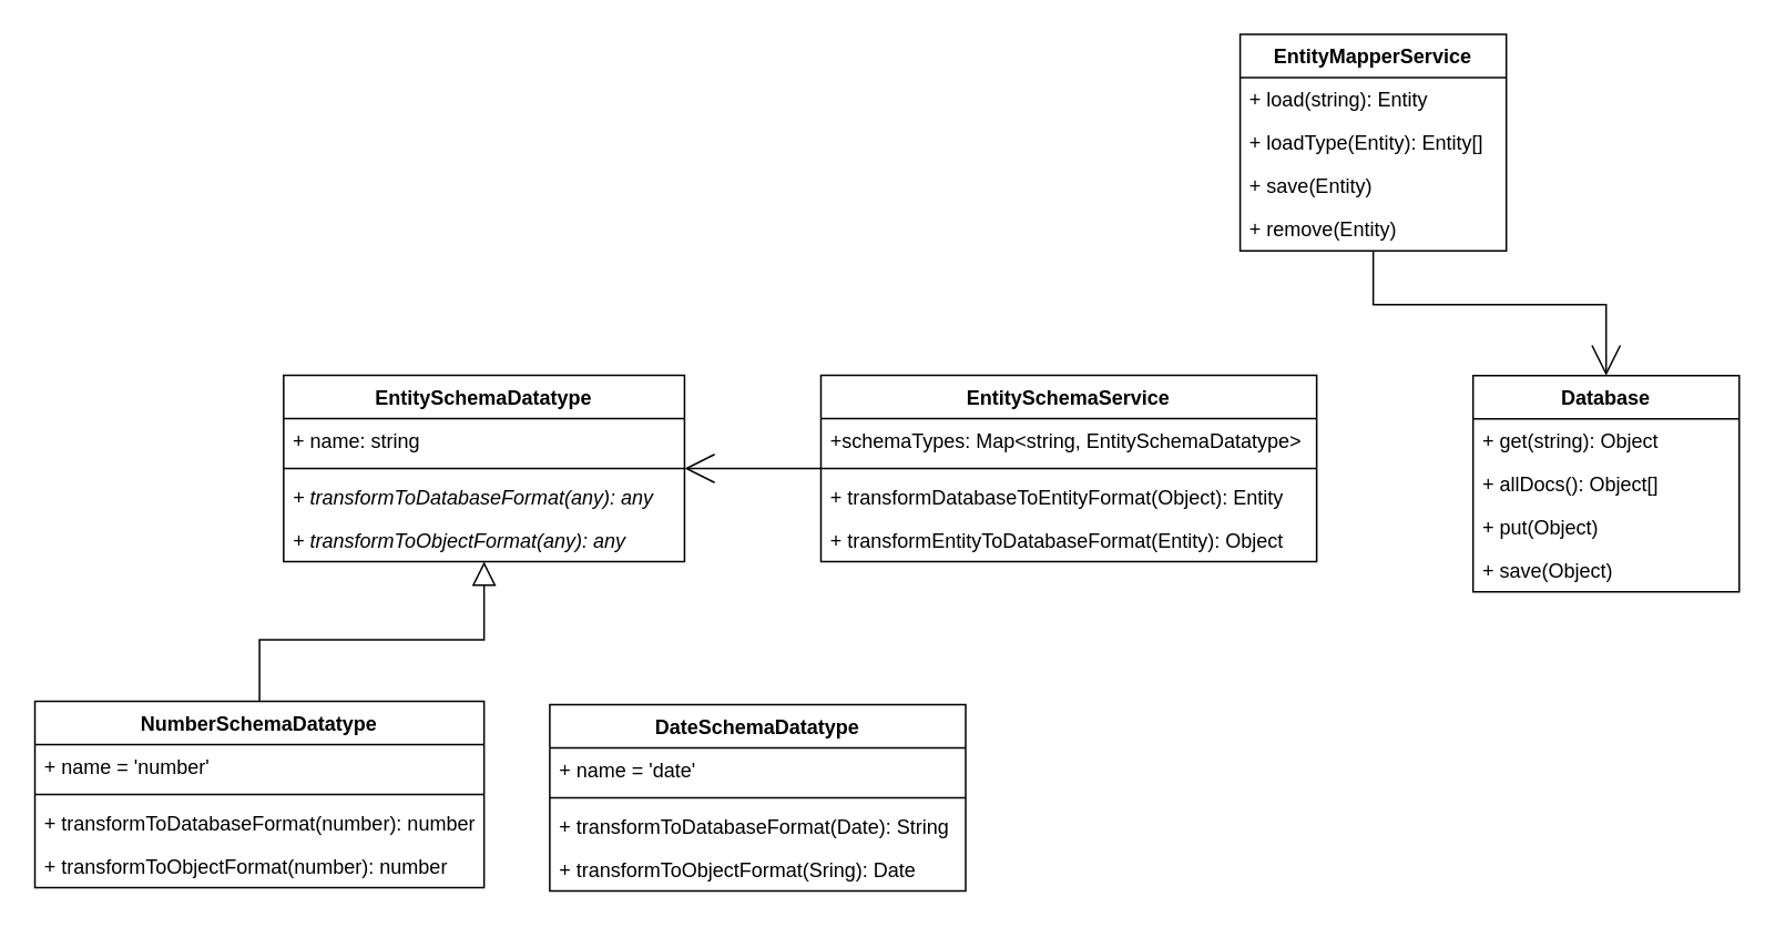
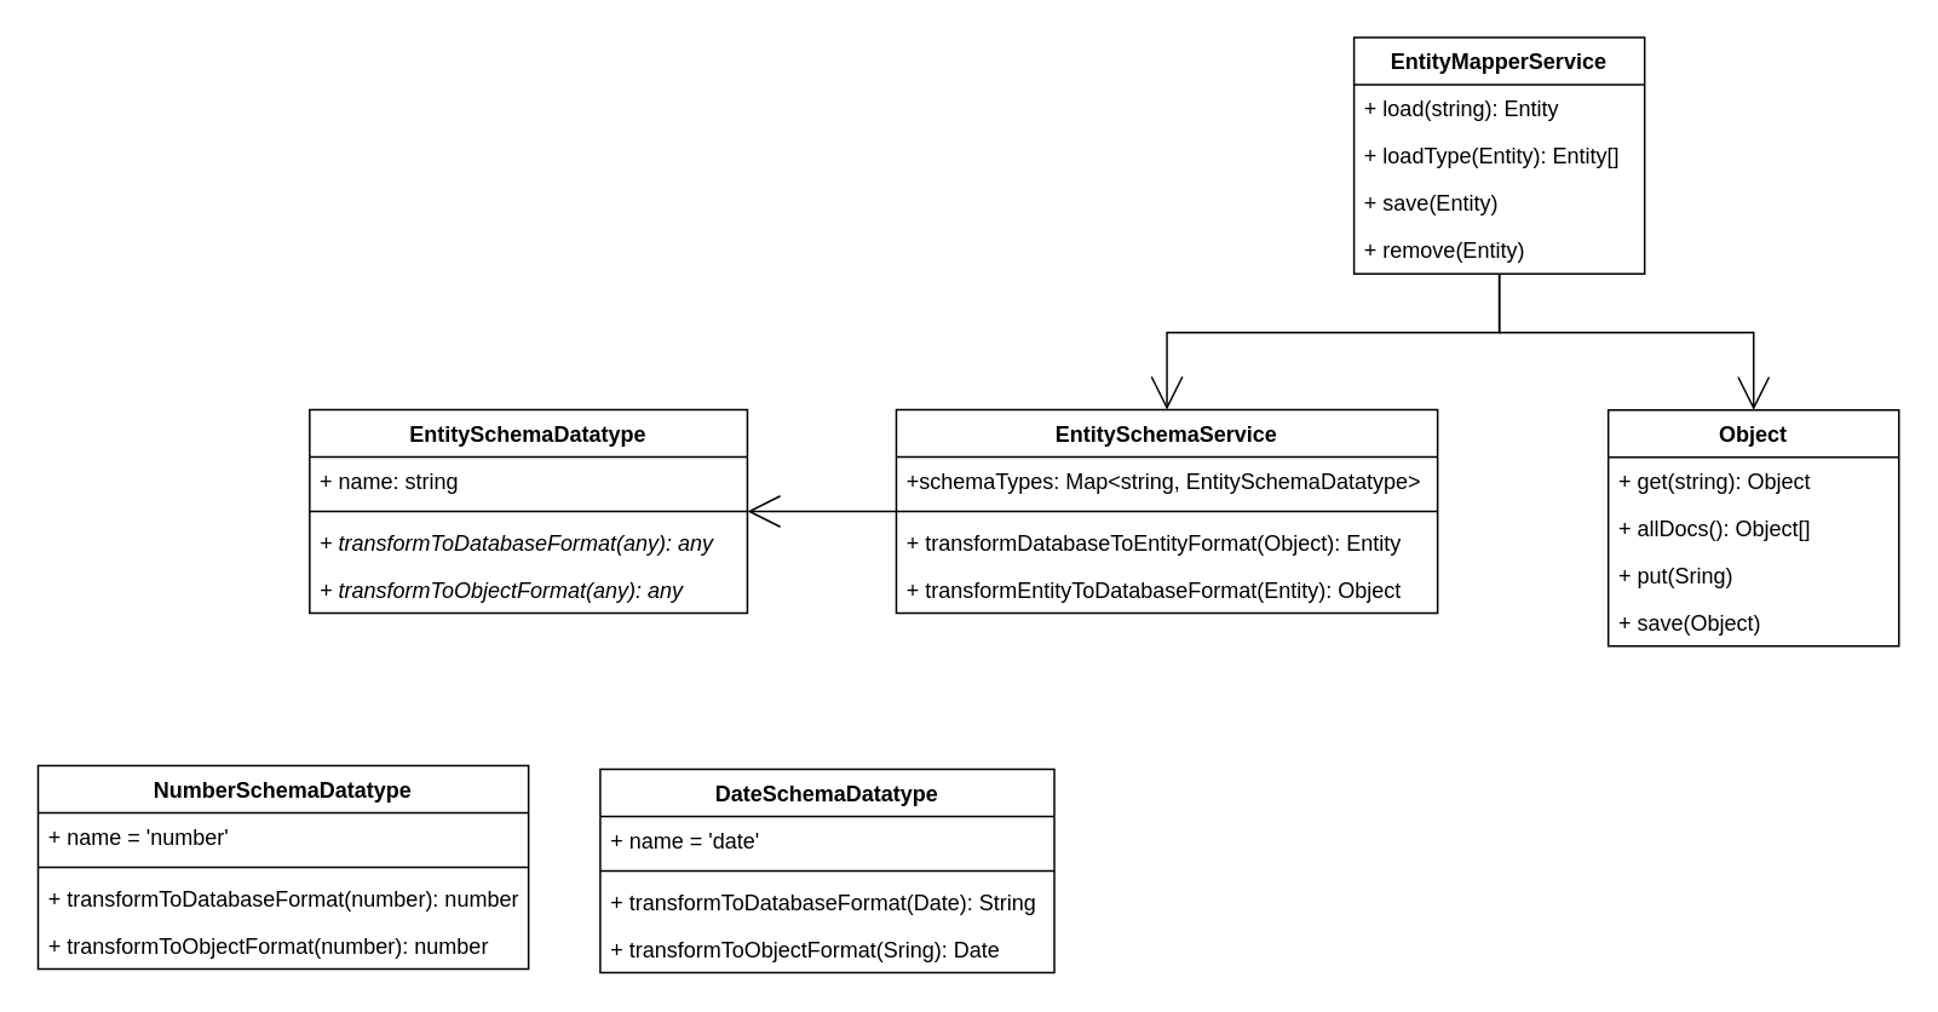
  <mxCell id="0" />
  <mxCell id="1" parent="0" />
  <mxCell id="2" style="edgeStyle=orthogonalEdgeStyle;rounded=0;orthogonalLoop=1;jettySize=auto;html=1;startArrow=none;startFill=0;startSize=23;endArrow=open;endFill=0;endSize=16;" parent="1" source="3" target="8" edge="1"><mxGeometry relative="1" as="geometry" /></mxCell>
  <mxCell id="3" value="EntitySchemaService" style="swimlane;fontStyle=1;align=center;verticalAlign=top;childLayout=stackLayout;horizontal=1;startSize=26;horizontalStack=0;resizeParent=1;resizeParentMax=0;resizeLast=0;collapsible=1;marginBottom=0;" parent="1" vertex="1"><mxGeometry x="493" y="225" width="298" height="112" as="geometry" /></mxCell>
  <mxCell id="4" value="+schemaTypes: Map&lt;string, EntitySchemaDatatype&gt;" style="text;strokeColor=none;fillColor=none;align=left;verticalAlign=top;spacingLeft=4;spacingRight=4;overflow=hidden;rotatable=0;points=[[0,0.5],[1,0.5]];portConstraint=eastwest;" parent="3" vertex="1"><mxGeometry y="26" width="298" height="26" as="geometry" /></mxCell>
  <mxCell id="5" value="" style="line;strokeWidth=1;fillColor=none;align=left;verticalAlign=middle;spacingTop=-1;spacingLeft=3;spacingRight=3;rotatable=0;labelPosition=right;points=[];portConstraint=eastwest;" parent="3" vertex="1"><mxGeometry y="52" width="298" height="8" as="geometry" /></mxCell>
  <mxCell id="6" value="+ transformDatabaseToEntityFormat(Object): Entity" style="text;strokeColor=none;fillColor=none;align=left;verticalAlign=top;spacingLeft=4;spacingRight=4;overflow=hidden;rotatable=0;points=[[0,0.5],[1,0.5]];portConstraint=eastwest;" parent="3" vertex="1"><mxGeometry y="60" width="298" height="26" as="geometry" /></mxCell>
  <mxCell id="7" value="+ transformEntityToDatabaseFormat(Entity): Object" style="text;strokeColor=none;fillColor=none;align=left;verticalAlign=top;spacingLeft=4;spacingRight=4;overflow=hidden;rotatable=0;points=[[0,0.5],[1,0.5]];portConstraint=eastwest;" parent="3" vertex="1"><mxGeometry y="86" width="298" height="26" as="geometry" /></mxCell>
  <mxCell id="8" value="EntitySchemaDatatype" style="swimlane;fontStyle=1;align=center;verticalAlign=top;childLayout=stackLayout;horizontal=1;startSize=26;horizontalStack=0;resizeParent=1;resizeParentMax=0;resizeLast=0;collapsible=1;marginBottom=0;" parent="1" vertex="1"><mxGeometry x="170" y="225" width="241" height="112" as="geometry" /></mxCell>
  <mxCell id="9" value="+ name: string" style="text;strokeColor=none;fillColor=none;align=left;verticalAlign=top;spacingLeft=4;spacingRight=4;overflow=hidden;rotatable=0;points=[[0,0.5],[1,0.5]];portConstraint=eastwest;" parent="8" vertex="1"><mxGeometry y="26" width="241" height="26" as="geometry" /></mxCell>
  <mxCell id="10" value="" style="line;strokeWidth=1;fillColor=none;align=left;verticalAlign=middle;spacingTop=-1;spacingLeft=3;spacingRight=3;rotatable=0;labelPosition=right;points=[];portConstraint=eastwest;" parent="8" vertex="1"><mxGeometry y="52" width="241" height="8" as="geometry" /></mxCell>
  <mxCell id="11" value="+ transformToDatabaseFormat(any): any" style="text;strokeColor=none;fillColor=none;align=left;verticalAlign=top;spacingLeft=4;spacingRight=4;overflow=hidden;rotatable=0;points=[[0,0.5],[1,0.5]];portConstraint=eastwest;fontStyle=2" parent="8" vertex="1"><mxGeometry y="60" width="241" height="26" as="geometry" /></mxCell>
  <mxCell id="12" value="+ transformToObjectFormat(any): any" style="text;strokeColor=none;fillColor=none;align=left;verticalAlign=top;spacingLeft=4;spacingRight=4;overflow=hidden;rotatable=0;points=[[0,0.5],[1,0.5]];portConstraint=eastwest;fontStyle=2" parent="8" vertex="1"><mxGeometry y="86" width="241" height="26" as="geometry" /></mxCell>
+ <mxCell id="13" style="edgeStyle=orthogonalEdgeStyle;rounded=0;orthogonalLoop=1;jettySize=auto;html=1;startArrow=none;startFill=0;startSize=23;endArrow=open;endFill=0;endSize=16;" parent="1" source="15" target="3" edge="1"><mxGeometry relative="1" as="geometry" /></mxCell>
  <mxCell id="14" style="edgeStyle=orthogonalEdgeStyle;rounded=0;orthogonalLoop=1;jettySize=auto;html=1;startArrow=none;startFill=0;startSize=23;endArrow=open;endFill=0;endSize=16;" parent="1" source="15" target="20" edge="1"><mxGeometry relative="1" as="geometry" /></mxCell>
  <mxCell id="15" value="EntityMapperService" style="swimlane;fontStyle=1;align=center;verticalAlign=top;childLayout=stackLayout;horizontal=1;startSize=26;horizontalStack=0;resizeParent=1;resizeParentMax=0;resizeLast=0;collapsible=1;marginBottom=0;" parent="1" vertex="1"><mxGeometry x="745" y="20.147" width="160" height="130" as="geometry" /></mxCell>
  <mxCell id="16" value="+ load(string): Entity" style="text;strokeColor=none;fillColor=none;align=left;verticalAlign=top;spacingLeft=4;spacingRight=4;overflow=hidden;rotatable=0;points=[[0,0.5],[1,0.5]];portConstraint=eastwest;" parent="15" vertex="1"><mxGeometry y="26" width="160" height="26" as="geometry" /></mxCell>
  <mxCell id="17" value="+ loadType(Entity): Entity[]" style="text;strokeColor=none;fillColor=none;align=left;verticalAlign=top;spacingLeft=4;spacingRight=4;overflow=hidden;rotatable=0;points=[[0,0.5],[1,0.5]];portConstraint=eastwest;" parent="15" vertex="1"><mxGeometry y="52" width="160" height="26" as="geometry" /></mxCell>
  <mxCell id="18" value="+ save(Entity)" style="text;strokeColor=none;fillColor=none;align=left;verticalAlign=top;spacingLeft=4;spacingRight=4;overflow=hidden;rotatable=0;points=[[0,0.5],[1,0.5]];portConstraint=eastwest;" parent="15" vertex="1"><mxGeometry y="78" width="160" height="26" as="geometry" /></mxCell>
  <mxCell id="19" value="+ remove(Entity)" style="text;strokeColor=none;fillColor=none;align=left;verticalAlign=top;spacingLeft=4;spacingRight=4;overflow=hidden;rotatable=0;points=[[0,0.5],[1,0.5]];portConstraint=eastwest;" parent="15" vertex="1"><mxGeometry y="104" width="160" height="26" as="geometry" /></mxCell>
- <mxCell id="20" value="Database" style="swimlane;fontStyle=1;align=center;verticalAlign=top;childLayout=stackLayout;horizontal=1;startSize=26;horizontalStack=0;resizeParent=1;resizeParentMax=0;resizeLast=0;collapsible=1;marginBottom=0;" parent="1" vertex="1"><mxGeometry x="885" y="225.147" width="160" height="130" as="geometry" /></mxCell>
+ <mxCell id="20" value="Object" style="swimlane;fontStyle=1;align=center;verticalAlign=top;childLayout=stackLayout;horizontal=1;startSize=26;horizontalStack=0;resizeParent=1;resizeParentMax=0;resizeLast=0;collapsible=1;marginBottom=0;" parent="1" vertex="1"><mxGeometry x="885" y="225.147" width="160" height="130" as="geometry" /></mxCell>
  <mxCell id="21" value="+ get(string): Object" style="text;strokeColor=none;fillColor=none;align=left;verticalAlign=top;spacingLeft=4;spacingRight=4;overflow=hidden;rotatable=0;points=[[0,0.5],[1,0.5]];portConstraint=eastwest;" parent="20" vertex="1"><mxGeometry y="26" width="160" height="26" as="geometry" /></mxCell>
  <mxCell id="22" value="+ allDocs(): Object[]" style="text;strokeColor=none;fillColor=none;align=left;verticalAlign=top;spacingLeft=4;spacingRight=4;overflow=hidden;rotatable=0;points=[[0,0.5],[1,0.5]];portConstraint=eastwest;" parent="20" vertex="1"><mxGeometry y="52" width="160" height="26" as="geometry" /></mxCell>
- <mxCell id="23" value="+ put(Object)" style="text;strokeColor=none;fillColor=none;align=left;verticalAlign=top;spacingLeft=4;spacingRight=4;overflow=hidden;rotatable=0;points=[[0,0.5],[1,0.5]];portConstraint=eastwest;" parent="20" vertex="1"><mxGeometry y="78" width="160" height="26" as="geometry" /></mxCell>
+ <mxCell id="23" value="+ put(Sring)" style="text;strokeColor=none;fillColor=none;align=left;verticalAlign=top;spacingLeft=4;spacingRight=4;overflow=hidden;rotatable=0;points=[[0,0.5],[1,0.5]];portConstraint=eastwest;" parent="20" vertex="1"><mxGeometry y="78" width="160" height="26" as="geometry" /></mxCell>
  <mxCell id="24" value="+ save(Object)" style="text;strokeColor=none;fillColor=none;align=left;verticalAlign=top;spacingLeft=4;spacingRight=4;overflow=hidden;rotatable=0;points=[[0,0.5],[1,0.5]];portConstraint=eastwest;" parent="20" vertex="1"><mxGeometry y="104" width="160" height="26" as="geometry" /></mxCell>
- <mxCell id="25" style="edgeStyle=orthogonalEdgeStyle;rounded=0;orthogonalLoop=1;jettySize=auto;html=1;endArrow=block;endFill=0;endSize=12;" parent="1" source="26" target="8" edge="1"><mxGeometry relative="1" as="geometry" /></mxCell>
  <mxCell id="26" value="NumberSchemaDatatype" style="swimlane;fontStyle=1;align=center;verticalAlign=top;childLayout=stackLayout;horizontal=1;startSize=26;horizontalStack=0;resizeParent=1;resizeParentMax=0;resizeLast=0;collapsible=1;marginBottom=0;" parent="1" vertex="1"><mxGeometry x="20.5" y="421" width="270" height="112" as="geometry" /></mxCell>
  <mxCell id="27" value="+ name = 'number'" style="text;strokeColor=none;fillColor=none;align=left;verticalAlign=top;spacingLeft=4;spacingRight=4;overflow=hidden;rotatable=0;points=[[0,0.5],[1,0.5]];portConstraint=eastwest;" parent="26" vertex="1"><mxGeometry y="26" width="270" height="26" as="geometry" /></mxCell>
  <mxCell id="28" value="" style="line;strokeWidth=1;fillColor=none;align=left;verticalAlign=middle;spacingTop=-1;spacingLeft=3;spacingRight=3;rotatable=0;labelPosition=right;points=[];portConstraint=eastwest;" parent="26" vertex="1"><mxGeometry y="52" width="270" height="8" as="geometry" /></mxCell>
  <mxCell id="29" value="+ transformToDatabaseFormat(number): number" style="text;strokeColor=none;fillColor=none;align=left;verticalAlign=top;spacingLeft=4;spacingRight=4;overflow=hidden;rotatable=0;points=[[0,0.5],[1,0.5]];portConstraint=eastwest;fontStyle=0" parent="26" vertex="1"><mxGeometry y="60" width="270" height="26" as="geometry" /></mxCell>
  <mxCell id="30" value="+ transformToObjectFormat(number): number" style="text;strokeColor=none;fillColor=none;align=left;verticalAlign=top;spacingLeft=4;spacingRight=4;overflow=hidden;rotatable=0;points=[[0,0.5],[1,0.5]];portConstraint=eastwest;fontStyle=0" parent="26" vertex="1"><mxGeometry y="86" width="270" height="26" as="geometry" /></mxCell>
  <mxCell id="31" value="DateSchemaDatatype" style="swimlane;fontStyle=1;align=center;verticalAlign=top;childLayout=stackLayout;horizontal=1;startSize=26;horizontalStack=0;resizeParent=1;resizeParentMax=0;resizeLast=0;collapsible=1;marginBottom=0;" parent="1" vertex="1"><mxGeometry x="330" y="423" width="250" height="112" as="geometry" /></mxCell>
  <mxCell id="32" value="+ name = 'date'" style="text;strokeColor=none;fillColor=none;align=left;verticalAlign=top;spacingLeft=4;spacingRight=4;overflow=hidden;rotatable=0;points=[[0,0.5],[1,0.5]];portConstraint=eastwest;" parent="31" vertex="1"><mxGeometry y="26" width="250" height="26" as="geometry" /></mxCell>
  <mxCell id="33" value="" style="line;strokeWidth=1;fillColor=none;align=left;verticalAlign=middle;spacingTop=-1;spacingLeft=3;spacingRight=3;rotatable=0;labelPosition=right;points=[];portConstraint=eastwest;" parent="31" vertex="1"><mxGeometry y="52" width="250" height="8" as="geometry" /></mxCell>
  <mxCell id="34" value="+ transformToDatabaseFormat(Date): String" style="text;strokeColor=none;fillColor=none;align=left;verticalAlign=top;spacingLeft=4;spacingRight=4;overflow=hidden;rotatable=0;points=[[0,0.5],[1,0.5]];portConstraint=eastwest;fontStyle=0" parent="31" vertex="1"><mxGeometry y="60" width="250" height="26" as="geometry" /></mxCell>
  <mxCell id="35" value="+ transformToObjectFormat(Sring): Date" style="text;strokeColor=none;fillColor=none;align=left;verticalAlign=top;spacingLeft=4;spacingRight=4;overflow=hidden;rotatable=0;points=[[0,0.5],[1,0.5]];portConstraint=eastwest;fontStyle=0" parent="31" vertex="1"><mxGeometry y="86" width="250" height="26" as="geometry" /></mxCell>
